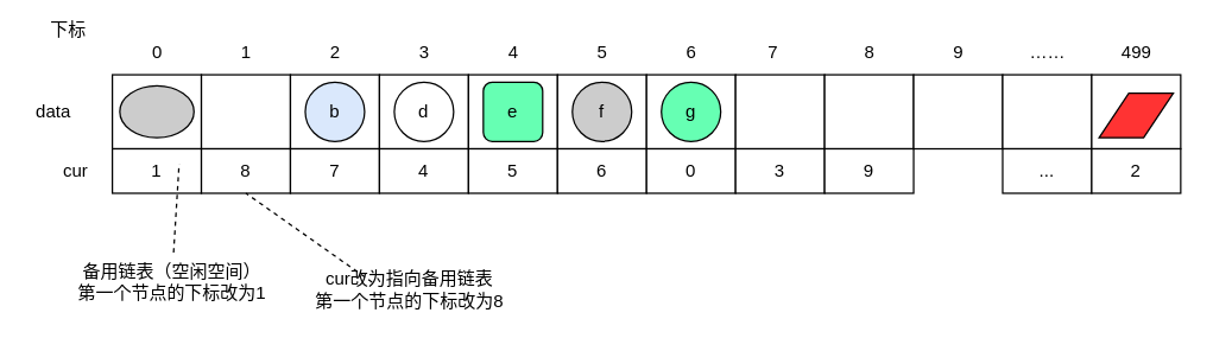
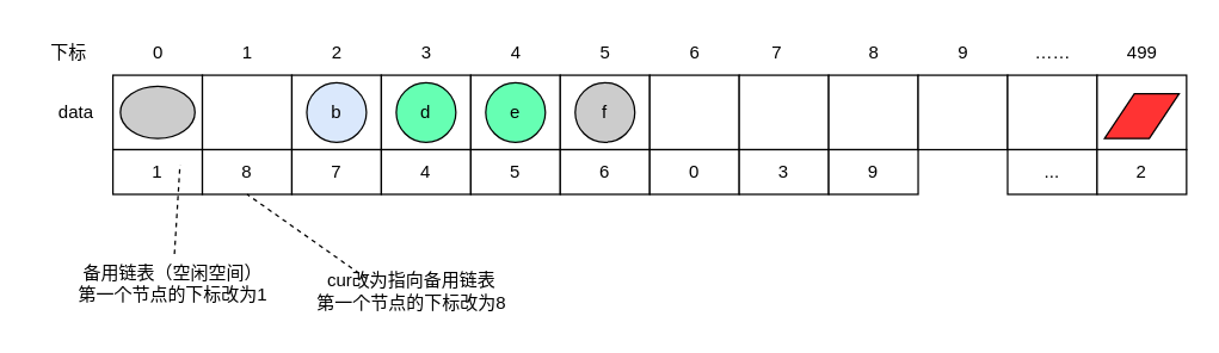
  <mxCell id="0" />
  <mxCell id="1" parent="0" />
  <mxCell id="2" value="" style="rounded=0;whiteSpace=wrap;html=1;" vertex="1" parent="1"><mxGeometry x="75" y="50" width="60" height="50" as="geometry" /></mxCell>
  <mxCell id="3" value="1" style="rounded=0;whiteSpace=wrap;html=1;" vertex="1" parent="1"><mxGeometry x="75" y="100" width="60" height="30" as="geometry" /></mxCell>
  <mxCell id="4" value="" style="rounded=0;whiteSpace=wrap;html=1;" vertex="1" parent="1"><mxGeometry x="135" y="50" width="60" height="50" as="geometry" /></mxCell>
  <mxCell id="5" value="8" style="rounded=0;whiteSpace=wrap;html=1;" vertex="1" parent="1"><mxGeometry x="135" y="100" width="60" height="30" as="geometry" /></mxCell>
  <mxCell id="6" value="" style="rounded=0;whiteSpace=wrap;html=1;" vertex="1" parent="1"><mxGeometry x="195" y="50" width="60" height="50" as="geometry" /></mxCell>
  <mxCell id="7" value="7" style="rounded=0;whiteSpace=wrap;html=1;" vertex="1" parent="1"><mxGeometry x="195" y="100" width="60" height="30" as="geometry" /></mxCell>
  <mxCell id="8" value="" style="rounded=0;whiteSpace=wrap;html=1;" vertex="1" parent="1"><mxGeometry x="255" y="50" width="60" height="50" as="geometry" /></mxCell>
  <mxCell id="9" value="4" style="rounded=0;whiteSpace=wrap;html=1;" vertex="1" parent="1"><mxGeometry x="255" y="100" width="60" height="30" as="geometry" /></mxCell>
  <mxCell id="10" value="" style="rounded=0;whiteSpace=wrap;html=1;" vertex="1" parent="1"><mxGeometry x="315" y="50" width="60" height="50" as="geometry" /></mxCell>
  <mxCell id="11" value="5" style="rounded=0;whiteSpace=wrap;html=1;" vertex="1" parent="1"><mxGeometry x="315" y="100" width="60" height="30" as="geometry" /></mxCell>
  <mxCell id="12" value="" style="rounded=0;whiteSpace=wrap;html=1;" vertex="1" parent="1"><mxGeometry x="375" y="50" width="60" height="50" as="geometry" /></mxCell>
  <mxCell id="13" value="6" style="rounded=0;whiteSpace=wrap;html=1;" vertex="1" parent="1"><mxGeometry x="375" y="100" width="60" height="30" as="geometry" /></mxCell>
  <mxCell id="14" value="" style="rounded=0;whiteSpace=wrap;html=1;" vertex="1" parent="1"><mxGeometry x="435" y="50" width="60" height="50" as="geometry" /></mxCell>
  <mxCell id="15" value="0" style="rounded=0;whiteSpace=wrap;html=1;" vertex="1" parent="1"><mxGeometry x="435" y="100" width="60" height="30" as="geometry" /></mxCell>
  <mxCell id="16" value="" style="rounded=0;whiteSpace=wrap;html=1;" vertex="1" parent="1"><mxGeometry x="495" y="50" width="60" height="50" as="geometry" /></mxCell>
  <mxCell id="17" value="3" style="rounded=0;whiteSpace=wrap;html=1;" vertex="1" parent="1"><mxGeometry x="495" y="100" width="60" height="30" as="geometry" /></mxCell>
  <mxCell id="18" value="" style="rounded=0;whiteSpace=wrap;html=1;" vertex="1" parent="1"><mxGeometry x="555" y="50" width="60" height="50" as="geometry" /></mxCell>
  <mxCell id="19" value="9" style="rounded=0;whiteSpace=wrap;html=1;" vertex="1" parent="1"><mxGeometry x="555" y="100" width="60" height="30" as="geometry" /></mxCell>
  <mxCell id="20" value="" style="rounded=0;whiteSpace=wrap;html=1;" vertex="1" parent="1"><mxGeometry x="615" y="50" width="60" height="50" as="geometry" /></mxCell>
  <mxCell id="21" value="" style="rounded=0;whiteSpace=wrap;html=1;" vertex="1" parent="1"><mxGeometry x="675" y="50" width="60" height="50" as="geometry" /></mxCell>
  <mxCell id="22" value="..." style="rounded=0;whiteSpace=wrap;html=1;" vertex="1" parent="1"><mxGeometry x="675" y="100" width="60" height="30" as="geometry" /></mxCell>
  <mxCell id="23" value="" style="rounded=0;whiteSpace=wrap;html=1;" vertex="1" parent="1"><mxGeometry x="735" y="50" width="60" height="50" as="geometry" /></mxCell>
  <mxCell id="24" value="2" style="rounded=0;whiteSpace=wrap;html=1;" vertex="1" parent="1"><mxGeometry x="735" y="100" width="60" height="30" as="geometry" /></mxCell>
- <mxCell id="25" value="data" style="text;html=1;align=center;verticalAlign=middle;resizable=0;points=[];autosize=1;strokeColor=none;fillColor=none;" vertex="1" parent="1"><mxGeometry x="10" y="60" width="50" height="30" as="geometry" /></mxCell>
- <mxCell id="26" value="cur" style="text;html=1;align=center;verticalAlign=middle;resizable=0;points=[];autosize=1;strokeColor=none;fillColor=none;" vertex="1" parent="1"><mxGeometry x="30" y="100" width="40" height="30" as="geometry" /></mxCell>
+ <mxCell id="25" value="data" style="text;html=1;align=center;verticalAlign=middle;resizable=0;points=[];autosize=1;strokeColor=none;fillColor=none;" vertex="1" parent="1"><mxGeometry x="25" y="60" width="50" height="30" as="geometry" /></mxCell>
  <mxCell id="27" value="" style="ellipse;whiteSpace=wrap;html=1;fillColor=#CCCCCC;" vertex="1" parent="1"><mxGeometry x="80" y="57.5" width="50" height="35" as="geometry" /></mxCell>
  <mxCell id="28" value="" style="shape=parallelogram;perimeter=parallelogramPerimeter;whiteSpace=wrap;html=1;fixedSize=1;fillColor=#FF3333;" vertex="1" parent="1"><mxGeometry x="740" y="62.5" width="50" height="30" as="geometry" /></mxCell>
- <mxCell id="29" value="下标" style="text;html=1;align=center;verticalAlign=middle;resizable=0;points=[];autosize=1;strokeColor=none;fillColor=none;" vertex="1" parent="1"><mxGeometry x="20" y="5" width="50" height="30" as="geometry" /></mxCell>
+ <mxCell id="29" value="下标" style="text;html=1;align=center;verticalAlign=middle;resizable=0;points=[];autosize=1;strokeColor=none;fillColor=none;" vertex="1" parent="1"><mxGeometry x="20" y="20" width="50" height="30" as="geometry" /></mxCell>
  <mxCell id="30" value="0" style="text;html=1;align=center;verticalAlign=middle;resizable=0;points=[];autosize=1;strokeColor=none;fillColor=none;" vertex="1" parent="1"><mxGeometry x="90" y="20" width="30" height="30" as="geometry" /></mxCell>
  <mxCell id="31" value="1" style="text;html=1;align=center;verticalAlign=middle;resizable=0;points=[];autosize=1;strokeColor=none;fillColor=none;" vertex="1" parent="1"><mxGeometry x="150" y="20" width="30" height="30" as="geometry" /></mxCell>
  <mxCell id="32" value="2" style="text;html=1;align=center;verticalAlign=middle;resizable=0;points=[];autosize=1;strokeColor=none;fillColor=none;" vertex="1" parent="1"><mxGeometry x="210" y="20" width="30" height="30" as="geometry" /></mxCell>
  <mxCell id="33" value="3" style="text;html=1;align=center;verticalAlign=middle;resizable=0;points=[];autosize=1;strokeColor=none;fillColor=none;" vertex="1" parent="1"><mxGeometry x="270" y="20" width="30" height="30" as="geometry" /></mxCell>
  <mxCell id="34" value="4" style="text;html=1;align=center;verticalAlign=middle;resizable=0;points=[];autosize=1;strokeColor=none;fillColor=none;" vertex="1" parent="1"><mxGeometry x="330" y="20" width="30" height="30" as="geometry" /></mxCell>
  <mxCell id="35" value="5" style="text;html=1;align=center;verticalAlign=middle;resizable=0;points=[];autosize=1;strokeColor=none;fillColor=none;" vertex="1" parent="1"><mxGeometry x="390" y="20" width="30" height="30" as="geometry" /></mxCell>
  <mxCell id="36" value="6" style="text;html=1;align=center;verticalAlign=middle;resizable=0;points=[];autosize=1;strokeColor=none;fillColor=none;" vertex="1" parent="1"><mxGeometry x="450" y="20" width="30" height="30" as="geometry" /></mxCell>
  <mxCell id="37" value="7" style="text;html=1;align=center;verticalAlign=middle;resizable=0;points=[];autosize=1;strokeColor=none;fillColor=none;" vertex="1" parent="1"><mxGeometry x="505" y="20" width="30" height="30" as="geometry" /></mxCell>
  <mxCell id="38" value="8" style="text;html=1;align=center;verticalAlign=middle;resizable=0;points=[];autosize=1;strokeColor=none;fillColor=none;" vertex="1" parent="1"><mxGeometry x="570" y="20" width="30" height="30" as="geometry" /></mxCell>
  <mxCell id="39" value="9" style="text;html=1;align=center;verticalAlign=middle;resizable=0;points=[];autosize=1;strokeColor=none;fillColor=none;" vertex="1" parent="1"><mxGeometry x="630" y="20" width="30" height="30" as="geometry" /></mxCell>
  <mxCell id="40" value="……" style="text;html=1;align=center;verticalAlign=middle;resizable=0;points=[];autosize=1;strokeColor=none;fillColor=none;" vertex="1" parent="1"><mxGeometry x="680" y="20" width="50" height="30" as="geometry" /></mxCell>
  <mxCell id="41" value="499" style="text;html=1;align=center;verticalAlign=middle;resizable=0;points=[];autosize=1;strokeColor=none;fillColor=none;" vertex="1" parent="1"><mxGeometry x="745" y="20" width="40" height="30" as="geometry" /></mxCell>
  <mxCell id="42" value="备用&lt;span style=&quot;background-color: transparent;&quot;&gt;链表（空闲空间）&lt;/span&gt;&lt;div&gt;&lt;span style=&quot;background-color: transparent;&quot;&gt;第一个节点的下标改为1&lt;/span&gt;&lt;/div&gt;" style="text;html=1;align=center;verticalAlign=middle;resizable=0;points=[];autosize=1;strokeColor=none;fillColor=none;" vertex="1" parent="1"><mxGeometry x="40" y="170" width="150" height="40" as="geometry" /></mxCell>
  <mxCell id="43" value="" style="endArrow=none;dashed=1;html=1;" edge="1" parent="1" source="42"><mxGeometry width="50" height="50" relative="1" as="geometry"><mxPoint x="70" y="160" as="sourcePoint" /><mxPoint x="120" y="110" as="targetPoint" /></mxGeometry></mxCell>
  <mxCell id="44" value="b" style="ellipse;whiteSpace=wrap;html=1;aspect=fixed;fillColor=#dae8fc;" vertex="1" parent="1"><mxGeometry x="205" y="55" width="40" height="40" as="geometry" /></mxCell>
- <mxCell id="45" value="d" style="ellipse;whiteSpace=wrap;html=1;aspect=fixed;fillColor=#ffffff;" vertex="1" parent="1"><mxGeometry x="265" y="55" width="40" height="40" as="geometry" /></mxCell>
- <mxCell id="46" value="e" style="whiteSpace=wrap;html=1;aspect=fixed;fillColor=#66FFB3;rounded=1;" vertex="1" parent="1"><mxGeometry x="325" y="55" width="40" height="40" as="geometry" /></mxCell>
+ <mxCell id="45" value="d" style="ellipse;whiteSpace=wrap;html=1;aspect=fixed;fillColor=#66FFB3;" vertex="1" parent="1"><mxGeometry x="265" y="55" width="40" height="40" as="geometry" /></mxCell>
+ <mxCell id="46" value="e" style="ellipse;whiteSpace=wrap;html=1;aspect=fixed;fillColor=#66FFB3;" vertex="1" parent="1"><mxGeometry x="325" y="55" width="40" height="40" as="geometry" /></mxCell>
  <mxCell id="47" value="f" style="ellipse;whiteSpace=wrap;html=1;aspect=fixed;fillColor=#cccccc;" vertex="1" parent="1"><mxGeometry x="385" y="55" width="40" height="40" as="geometry" /></mxCell>
- <mxCell id="48" value="g" style="ellipse;whiteSpace=wrap;html=1;aspect=fixed;fillColor=#66FFB3;" vertex="1" parent="1"><mxGeometry x="445" y="55" width="40" height="40" as="geometry" /></mxCell>
  <mxCell id="49" value="cur改为指向备用链表&lt;div&gt;第一个节点的下标改为8&lt;/div&gt;" style="text;html=1;align=center;verticalAlign=middle;resizable=0;points=[];autosize=1;strokeColor=none;fillColor=none;" vertex="1" parent="1"><mxGeometry x="205" y="175" width="140" height="40" as="geometry" /></mxCell>
  <mxCell id="50" value="" style="endArrow=none;dashed=1;html=1;entryX=0.5;entryY=1;entryDx=0;entryDy=0;" edge="1" parent="1" target="5"><mxGeometry width="50" height="50" relative="1" as="geometry"><mxPoint x="250" y="190" as="sourcePoint" /><mxPoint x="300" y="140" as="targetPoint" /></mxGeometry></mxCell>
